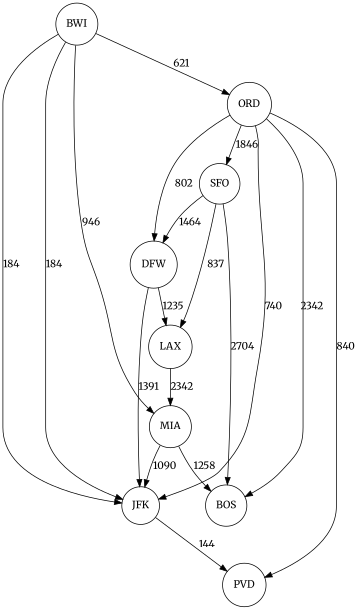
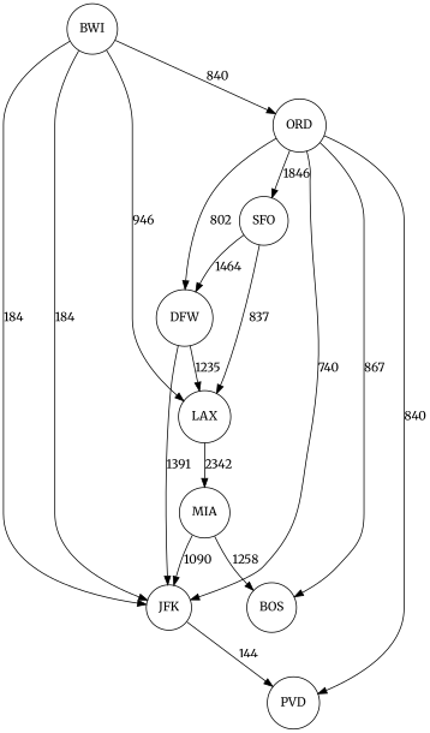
  digraph {
    fontname=Merriweather
    rankdir=TB
    node [fontname=Merriweather shape=circle]
    edge [fontname=Merriweather]
    n1 [label=SFO]
    n2 [label=LAX]
    n3 [label=DFW]
    n4 [label=BOS]
    n5 [label=MIA]
    n6 [label=JFK]
    n7 [label=ORD]
    n8 [label=PVD]
    n9 [label=BWI]
    n1 -> n2 [label=837]
    n1 -> n3 [label=1464]
-   n1 -> n4 [label=2704]
    n2 -> n5 [label=2342]
    n3 -> n2 [label=1235]
    n3 -> n6 [label=1391]
    n5 -> n4 [label=1258]
    n5 -> n6 [label=1090]
    n6 -> n8 [label=144]
    n7 -> n1 [label=1846]
    n7 -> n3 [label=802]
-   n7 -> n4 [label=2342]
+   n7 -> n4 [label=867]
    n7 -> n6 [label=740]
    n7 -> n8 [label=840]
-   n9 -> n5 [label=946]
+   n9 -> n2 [label=946]
    n9 -> n6 [label=184]
    n9 -> n6 [label=184]
-   n9 -> n7 [label=621]
+   n9 -> n7 [label=840]
  }
